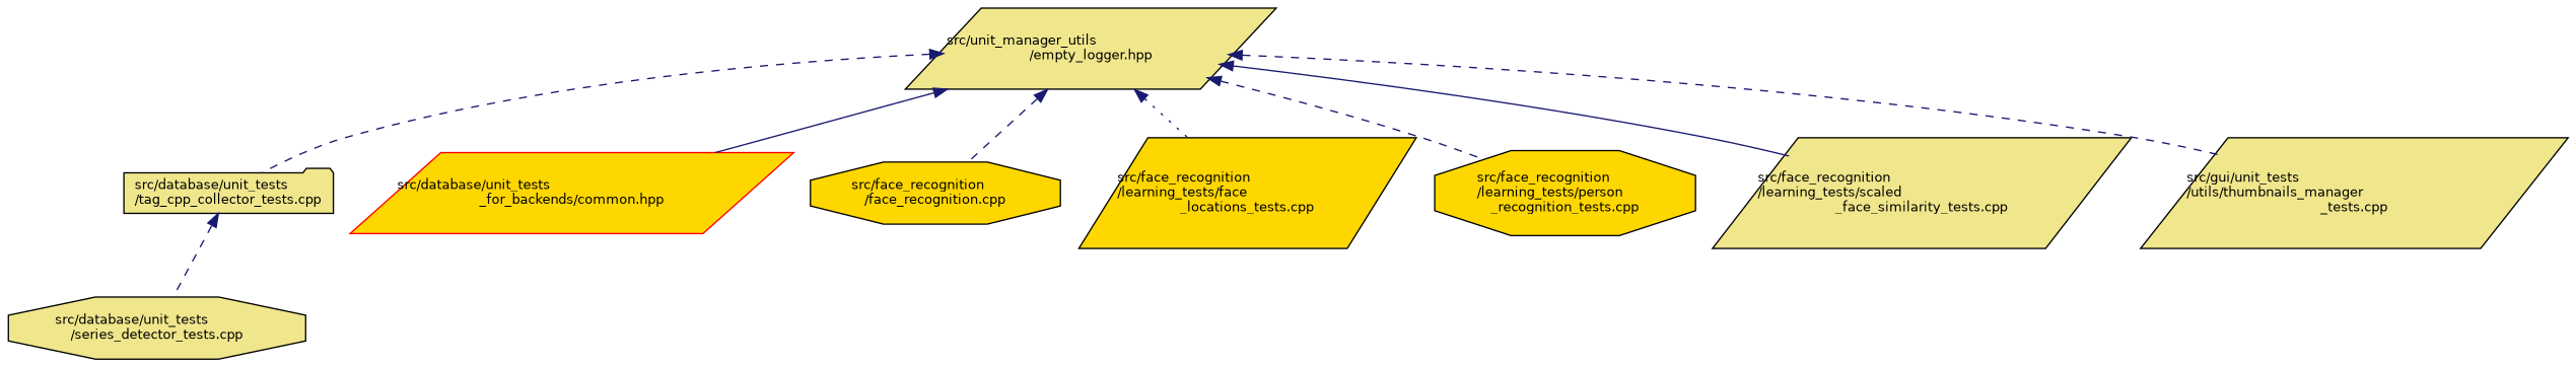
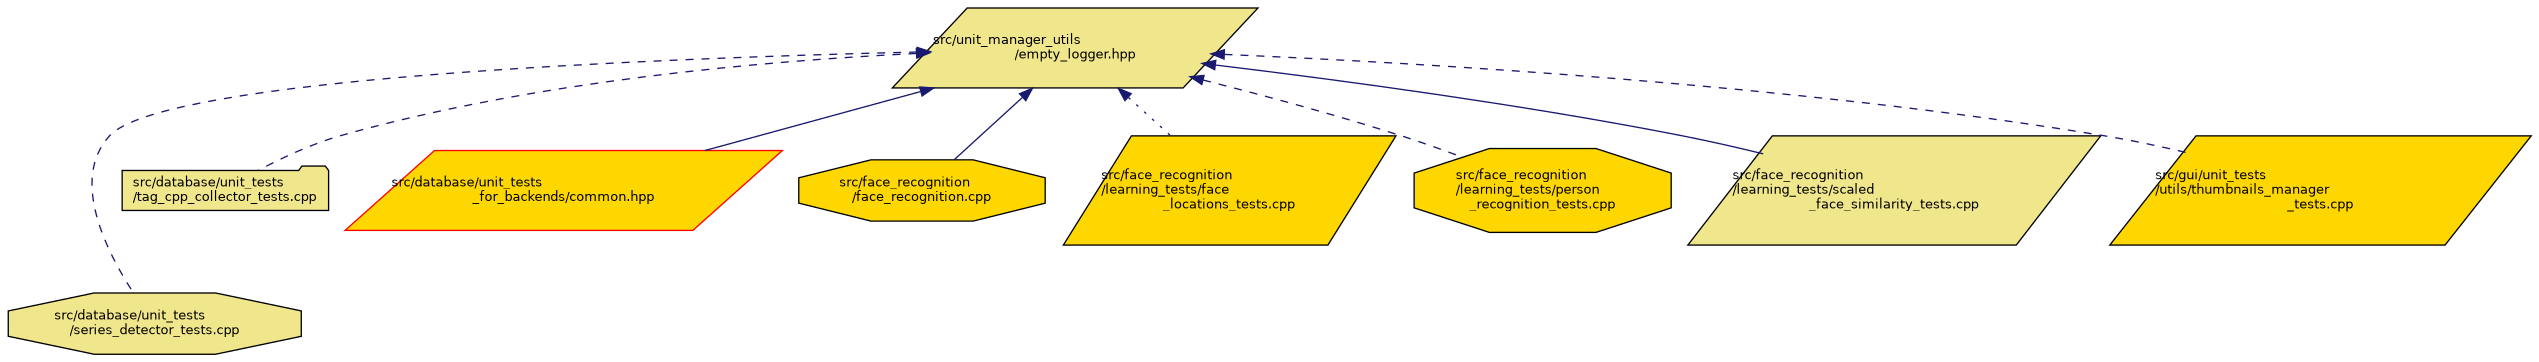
  digraph {
    node [color=black fillcolor=gold fontname=Helvetica fontsize=10 shape=parallelogram style=filled]
    edge [color=midnightblue dir=back fontname=Helvetica fontsize=10 labelfontname=Helvetica labelfontsize=10 style=dashed]
    n1 [fillcolor=khaki fontcolor=black height=0.2 label="src/unit_manager_utils\l/empty_logger.hpp" width=0.4]
    n2 [fillcolor=khaki height=0.2 label="src/database/unit_tests\l/series_detector_tests.cpp" shape=octagon width=0.4]
    n3 [fillcolor=khaki height=0.2 label="src/database/unit_tests\l/tag_cpp_collector_tests.cpp" shape=folder width=0.4]
    n4 [color=red height=0.2 label="src/database/unit_tests\l_for_backends/common.hpp" width=0.4]
    n5 [height=0.2 label="src/face_recognition\l/face_recognition.cpp" shape=octagon width=0.4]
    n6 [height=0.2 label="src/face_recognition\l/learning_tests/face\l_locations_tests.cpp" width=0.4]
    n7 [height=0.2 label="src/face_recognition\l/learning_tests/person\l_recognition_tests.cpp" shape=octagon width=0.4]
    n8 [fillcolor=khaki height=0.2 label="src/face_recognition\l/learning_tests/scaled\l_face_similarity_tests.cpp" width=0.4]
-   n9 [fillcolor=khaki height=0.2 label="src/gui/unit_tests\l/utils/thumbnails_manager\l_tests.cpp" width=0.4]
-   n3 -> n2
+   n9 [height=0.2 label="src/gui/unit_tests\l/utils/thumbnails_manager\l_tests.cpp" width=0.4]
+   n1 -> n2
    n1 -> n3
    n1 -> n4 [style=solid]
-   n1 -> n5
+   n1 -> n5 [style=solid]
    n1 -> n6 [style=dotted]
    n1 -> n7
    n1 -> n8 [style=solid]
    n1 -> n9
  }
